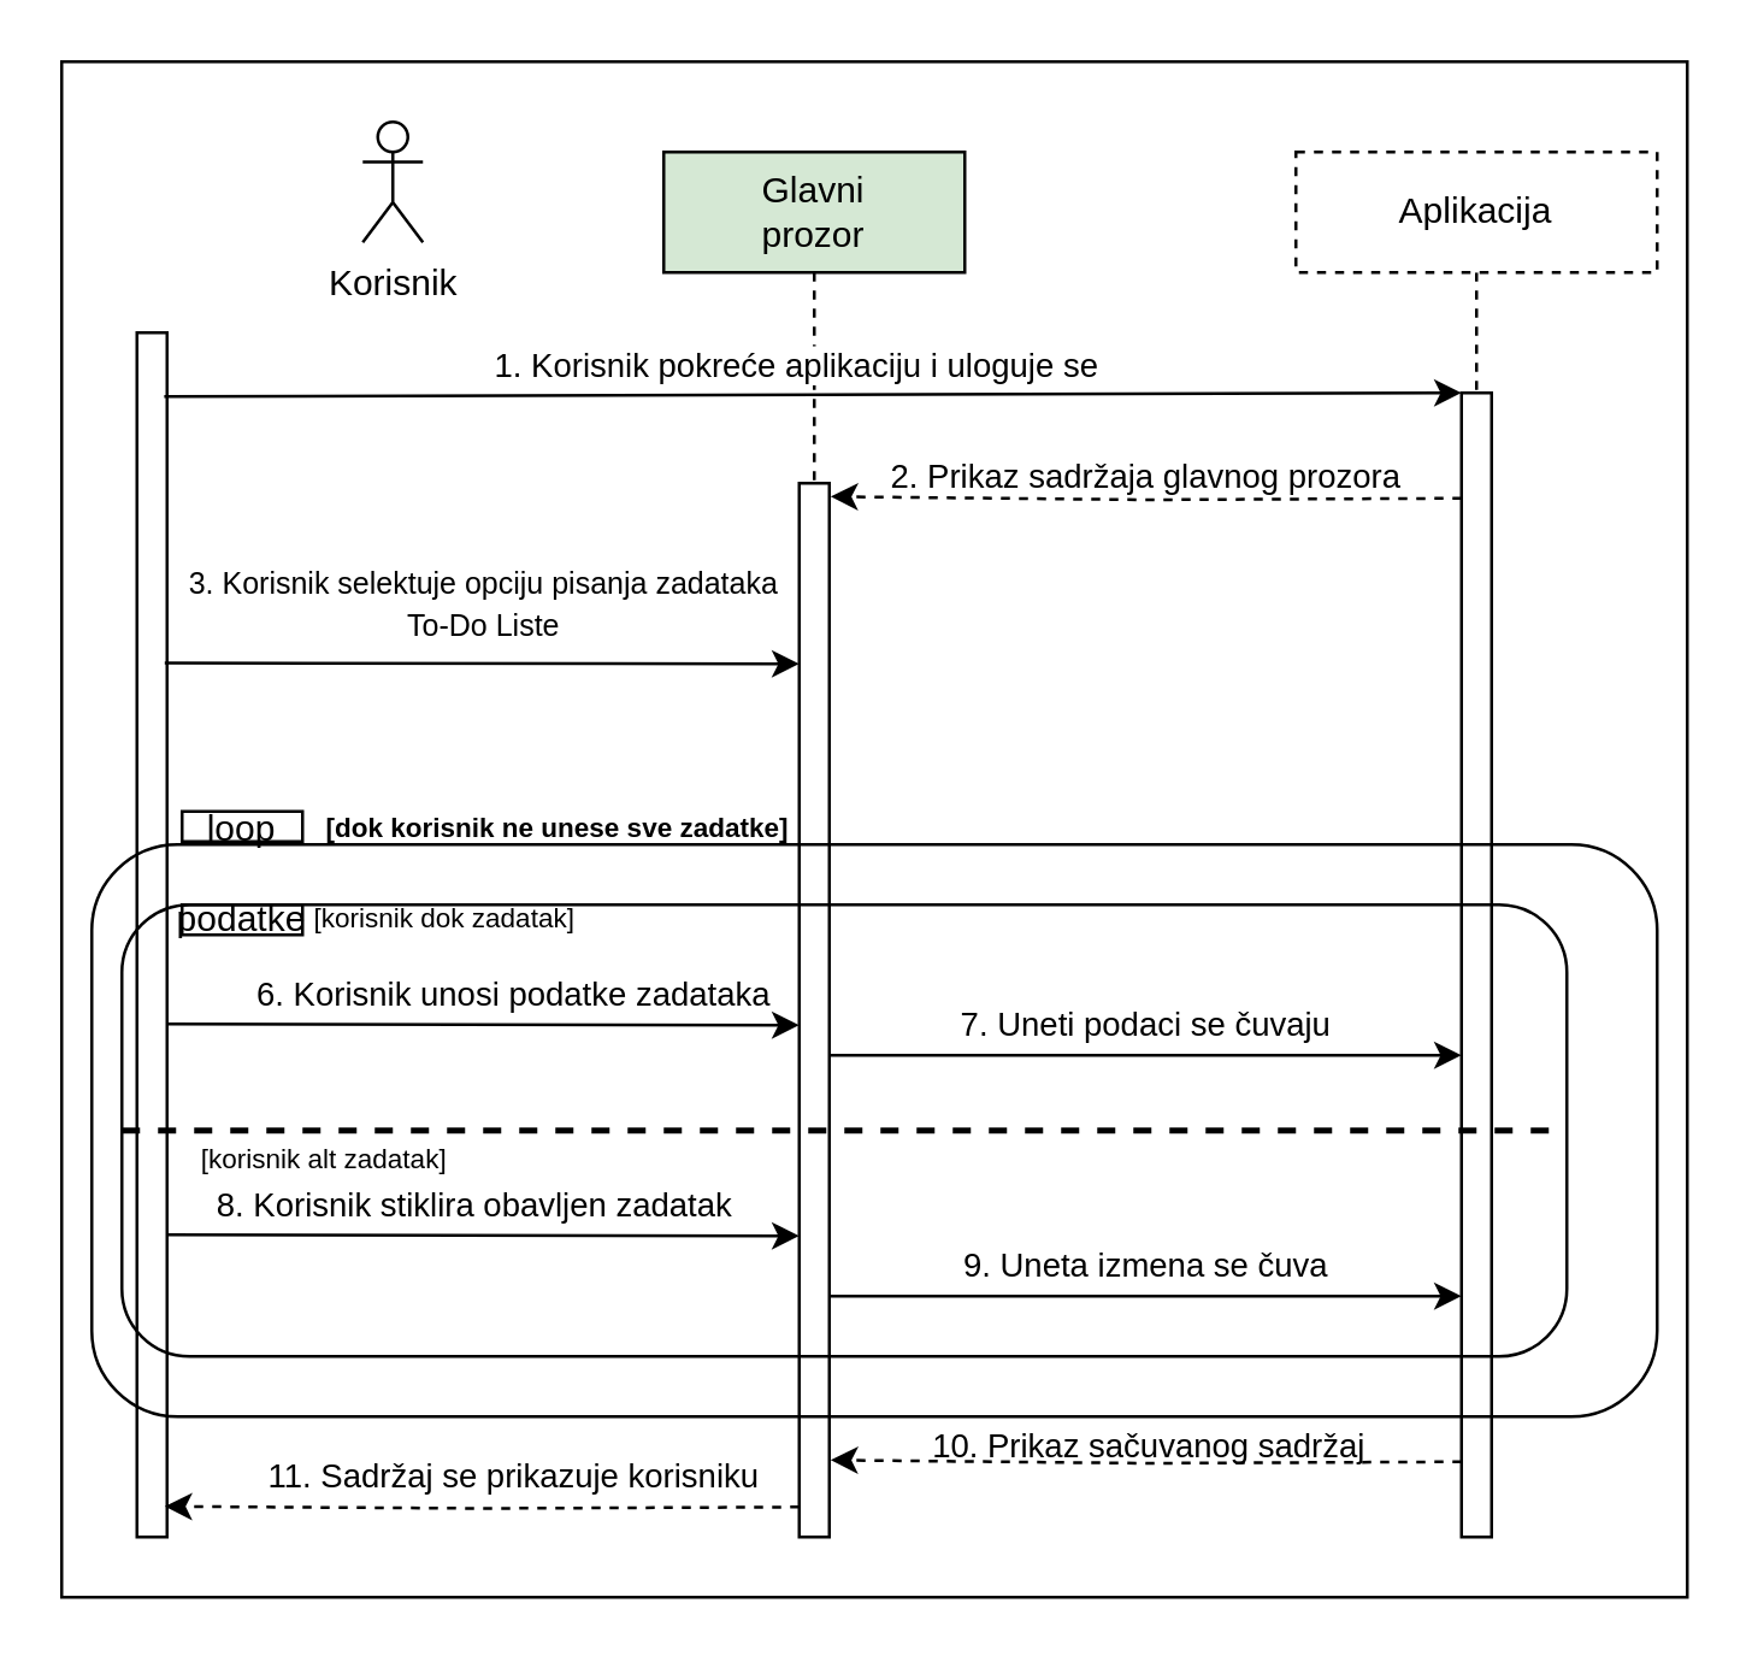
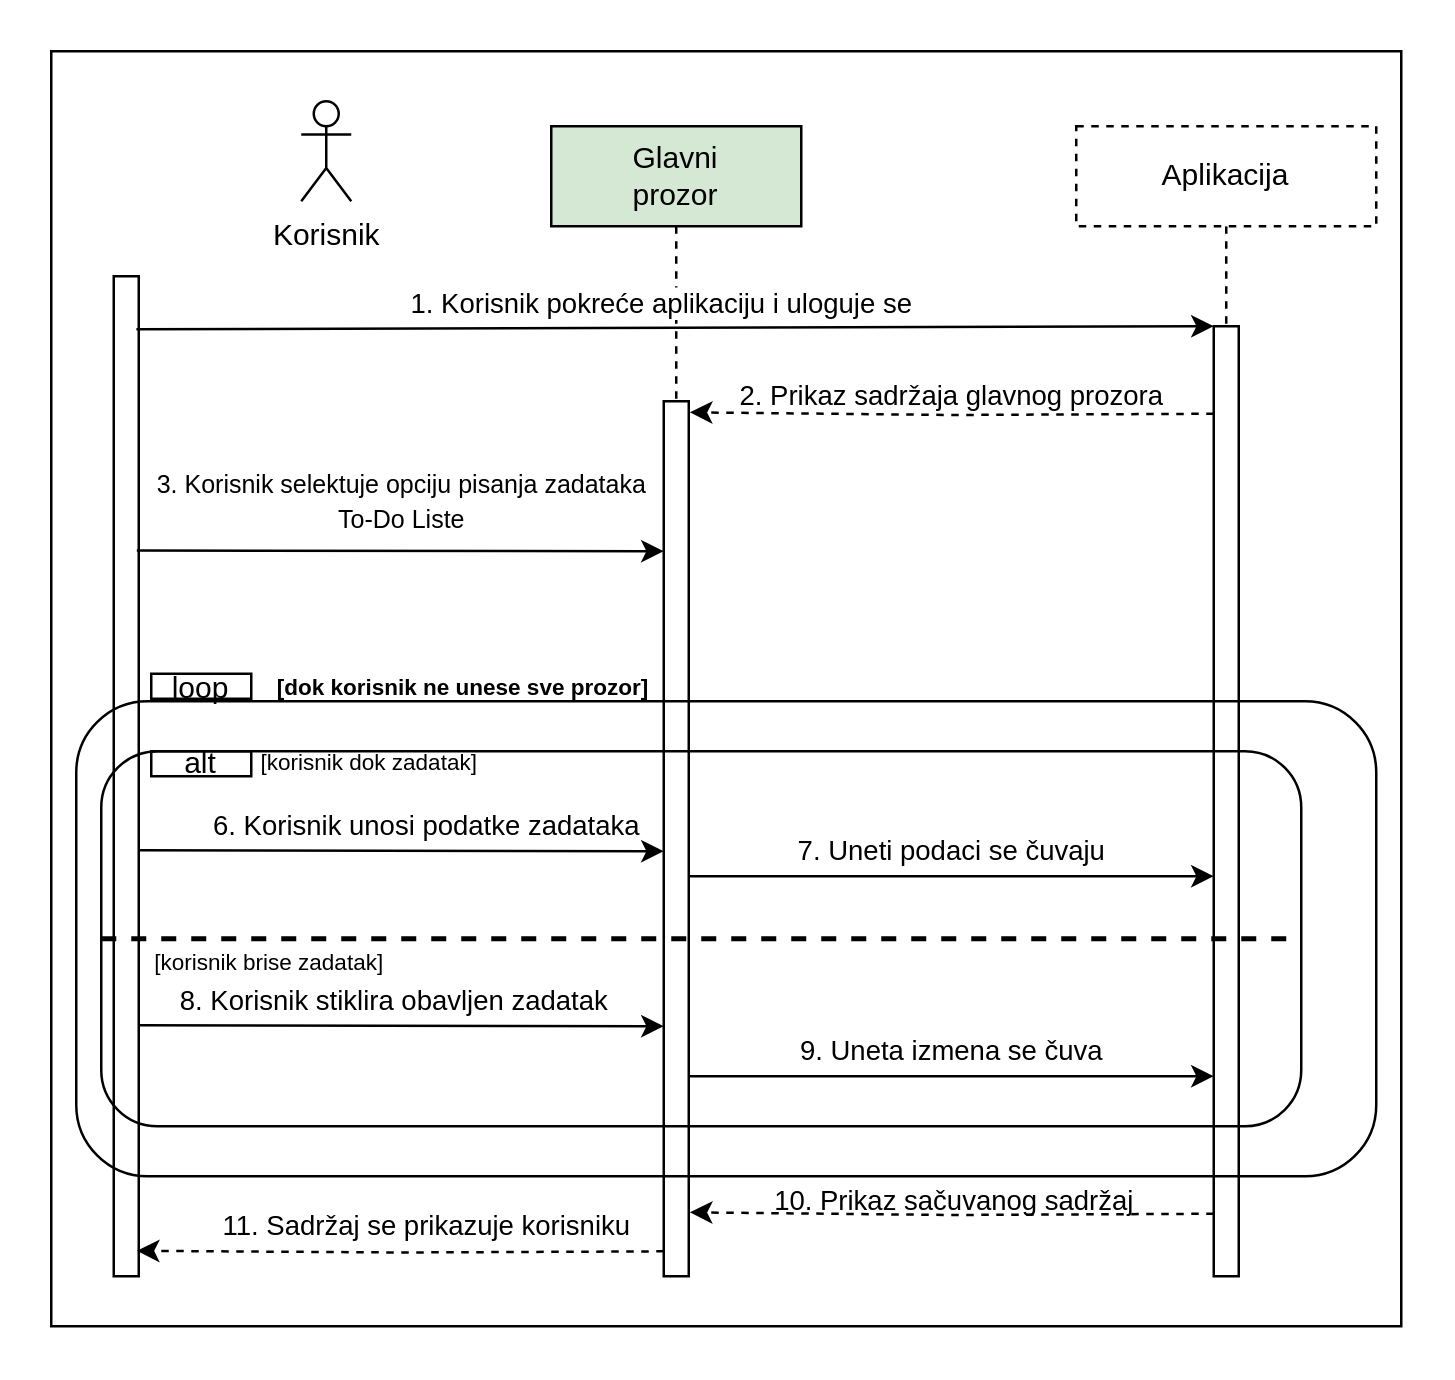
  <mxCell id="0" />
  <mxCell id="1" parent="0" />
  <mxCell id="2" value="" style="rounded=0;whiteSpace=wrap;html=1;fillColor=none;" parent="1" vertex="1"><mxGeometry x="20" y="20" width="540" height="510" as="geometry" /></mxCell>
  <mxCell id="3" value="" style="rounded=0;whiteSpace=wrap;html=1;" parent="1" vertex="1"><mxGeometry x="45" y="110" width="10" height="400" as="geometry" /></mxCell>
  <mxCell id="4" value="" style="rounded=0;whiteSpace=wrap;html=1;" parent="1" vertex="1"><mxGeometry x="265" y="160" width="10" height="350" as="geometry" /></mxCell>
  <mxCell id="5" value="" style="rounded=0;whiteSpace=wrap;html=1;" parent="1" vertex="1"><mxGeometry x="485" y="130" width="10" height="380" as="geometry" /></mxCell>
  <mxCell id="6" value="Korisnik&lt;br&gt;" style="shape=umlActor;verticalLabelPosition=bottom;verticalAlign=top;html=1;outlineConnect=0;" parent="1" vertex="1"><mxGeometry x="120" y="40" width="20" height="40" as="geometry" /></mxCell>
  <mxCell id="7" style="edgeStyle=orthogonalEdgeStyle;rounded=0;orthogonalLoop=1;jettySize=auto;html=1;endArrow=none;endFill=0;dashed=1;" parent="1" source="8" target="4" edge="1"><mxGeometry relative="1" as="geometry" /></mxCell>
  <mxCell id="8" value="Glavni&lt;br&gt;prozor" style="rounded=0;whiteSpace=wrap;html=1;fillColor=#d5e8d4;" parent="1" vertex="1"><mxGeometry x="220" y="50" width="100" height="40" as="geometry" /></mxCell>
  <mxCell id="9" style="edgeStyle=orthogonalEdgeStyle;rounded=0;orthogonalLoop=1;jettySize=auto;html=1;endArrow=none;endFill=0;dashed=1;" parent="1" source="10" target="5" edge="1"><mxGeometry relative="1" as="geometry" /></mxCell>
  <mxCell id="10" value="Aplikacija" style="rounded=0;whiteSpace=wrap;html=1;dashed=1;" parent="1" vertex="1"><mxGeometry x="430" y="50" width="120" height="40" as="geometry" /></mxCell>
  <mxCell id="11" value="1. Korisnik pokreće aplikaciju i uloguje se" style="endArrow=classic;html=1;rounded=0;entryX=0;entryY=0;entryDx=0;entryDy=0;exitX=0.906;exitY=0.053;exitDx=0;exitDy=0;exitPerimeter=0;" parent="1" source="3" target="5" edge="1"><mxGeometry x="-0.025" y="10" width="50" height="50" relative="1" as="geometry"><mxPoint x="60" y="130" as="sourcePoint" /><mxPoint x="480" y="130" as="targetPoint" /><mxPoint as="offset" /></mxGeometry></mxCell>
  <mxCell id="12" value="&lt;br&gt;&lt;span style=&quot;color: rgb(0, 0, 0); font-family: Helvetica; font-size: 11px; font-style: normal; font-variant-ligatures: normal; font-variant-caps: normal; font-weight: 400; letter-spacing: normal; orphans: 2; text-align: center; text-indent: 0px; text-transform: none; widows: 2; word-spacing: 0px; -webkit-text-stroke-width: 0px; text-decoration-thickness: initial; text-decoration-style: initial; text-decoration-color: initial; float: none; display: inline !important;&quot;&gt;2. Prikaz sadržaja glavnog prozora&lt;/span&gt;" style="edgeStyle=orthogonalEdgeStyle;rounded=0;orthogonalLoop=1;jettySize=auto;html=1;exitX=0;exitY=0.25;exitDx=0;exitDy=0;entryX=1.043;entryY=0.314;entryDx=0;entryDy=0;entryPerimeter=0;dashed=1;labelBackgroundColor=none;verticalAlign=middle;" parent="1" edge="1"><mxGeometry x="0.005" y="-14" relative="1" as="geometry"><mxPoint x="485" y="165" as="sourcePoint" /><mxPoint x="275.43" y="164.44" as="targetPoint" /><mxPoint as="offset" /></mxGeometry></mxCell>
  <mxCell id="13" value="7. Uneti podaci se čuvaju" style="edgeStyle=orthogonalEdgeStyle;rounded=0;orthogonalLoop=1;jettySize=auto;html=1;entryX=0;entryY=0.5;entryDx=0;entryDy=0;align=center;labelPosition=center;verticalLabelPosition=middle;verticalAlign=middle;spacing=2;" parent="1" edge="1"><mxGeometry y="10" relative="1" as="geometry"><mxPoint x="275" y="350" as="sourcePoint" /><mxPoint x="485" y="350" as="targetPoint" /><mxPoint as="offset" /></mxGeometry></mxCell>
  <mxCell id="14" value="&lt;span style=&quot;color: rgb(0, 0, 0); font-family: Helvetica; font-size: 11px; font-style: normal; font-variant-ligatures: normal; font-variant-caps: normal; font-weight: 400; letter-spacing: normal; orphans: 2; text-align: center; text-indent: 0px; text-transform: none; widows: 2; word-spacing: 0px; -webkit-text-stroke-width: 0px; text-decoration-thickness: initial; text-decoration-style: initial; text-decoration-color: initial; float: none; display: inline !important;&quot;&gt;10. Prikaz sačuvanog sadržaj&lt;/span&gt;" style="edgeStyle=orthogonalEdgeStyle;rounded=0;orthogonalLoop=1;jettySize=auto;html=1;exitX=0;exitY=0.25;exitDx=0;exitDy=0;entryX=1.043;entryY=0.314;entryDx=0;entryDy=0;entryPerimeter=0;dashed=1;labelBackgroundColor=none;verticalAlign=middle;" parent="1" edge="1"><mxGeometry x="-0.002" y="-5" relative="1" as="geometry"><mxPoint x="485" y="485" as="sourcePoint" /><mxPoint x="275.43" y="484.44" as="targetPoint" /><mxPoint as="offset" /></mxGeometry></mxCell>
  <mxCell id="15" value="11. Sadržaj se prikazuje korisniku" style="edgeStyle=orthogonalEdgeStyle;rounded=0;orthogonalLoop=1;jettySize=auto;html=1;entryX=0.922;entryY=0.789;entryDx=0;entryDy=0;entryPerimeter=0;dashed=1;verticalAlign=middle;" parent="1" edge="1"><mxGeometry x="-0.099" y="-10" relative="1" as="geometry"><mxPoint x="265" y="500.034" as="sourcePoint" /><mxPoint x="54.22" y="499.82" as="targetPoint" /><mxPoint as="offset" /></mxGeometry></mxCell>
  <mxCell id="16" value="loop" style="text;html=1;strokeColor=none;fillColor=none;align=center;verticalAlign=middle;whiteSpace=wrap;rounded=0;" parent="1" vertex="1"><mxGeometry x="65" y="270" width="30" height="10" as="geometry" /></mxCell>
  <mxCell id="17" value="" style="rounded=0;whiteSpace=wrap;html=1;fillColor=none;" parent="1" vertex="1"><mxGeometry x="60" y="269" width="40" height="10" as="geometry" /></mxCell>
  <mxCell id="18" value="&lt;font style=&quot;font-size: 10px;&quot;&gt;3. Korisnik selektuje opciju pisanja zadataka&lt;br&gt;To-Do Liste&lt;/font&gt;" style="endArrow=classic;html=1;rounded=0;entryX=0;entryY=0;entryDx=0;entryDy=0;exitX=0.922;exitY=0.236;exitDx=0;exitDy=0;exitPerimeter=0;" parent="1" edge="1"><mxGeometry x="0.006" y="20" width="50" height="50" relative="1" as="geometry"><mxPoint x="54.22" y="219.68" as="sourcePoint" /><mxPoint x="265" y="220" as="targetPoint" /><mxPoint as="offset" /></mxGeometry></mxCell>
- <mxCell id="19" value="[dok korisnik ne unese sve zadatke]" style="text;html=1;strokeColor=none;fillColor=none;align=center;verticalAlign=middle;whiteSpace=wrap;rounded=0;fontStyle=1;fontSize=9;" parent="1" vertex="1"><mxGeometry x="100" y="270" width="170" height="9" as="geometry" /></mxCell>
+ <mxCell id="19" value="[dok korisnik ne unese sve prozor]" style="text;html=1;strokeColor=none;fillColor=none;align=center;verticalAlign=middle;whiteSpace=wrap;rounded=0;fontStyle=1;fontSize=9;" parent="1" vertex="1"><mxGeometry x="100" y="270" width="170" height="9" as="geometry" /></mxCell>
  <mxCell id="20" value="" style="rounded=0;whiteSpace=wrap;html=1;fillColor=none;" parent="1" vertex="1"><mxGeometry x="60" y="300" width="40" height="10" as="geometry" /></mxCell>
  <mxCell id="21" value="8. Korisnik stiklira obavljen zadatak" style="endArrow=classic;html=1;rounded=0;entryX=0;entryY=0;entryDx=0;entryDy=0;exitX=1.011;exitY=0.42;exitDx=0;exitDy=0;exitPerimeter=0;" parent="1" edge="1"><mxGeometry x="-0.028" y="10" width="50" height="50" relative="1" as="geometry"><mxPoint x="55.11" y="409.6" as="sourcePoint" /><mxPoint x="265" y="410" as="targetPoint" /><mxPoint as="offset" /></mxGeometry></mxCell>
  <mxCell id="22" value="9. Uneta izmena se čuva" style="edgeStyle=orthogonalEdgeStyle;rounded=0;orthogonalLoop=1;jettySize=auto;html=1;entryX=0;entryY=0.5;entryDx=0;entryDy=0;align=center;labelPosition=center;verticalLabelPosition=middle;verticalAlign=middle;spacing=2;" parent="1" edge="1"><mxGeometry y="10" relative="1" as="geometry"><mxPoint x="275" y="430" as="sourcePoint" /><mxPoint x="485" y="430" as="targetPoint" /><mxPoint as="offset" /></mxGeometry></mxCell>
- <mxCell id="23" value="podatke" style="text;html=1;strokeColor=none;fillColor=none;align=center;verticalAlign=middle;whiteSpace=wrap;rounded=0;" vertex="1" parent="1"><mxGeometry x="50" y="290" width="60" height="30" as="geometry" /></mxCell>
+ <mxCell id="23" value="alt" style="text;html=1;strokeColor=none;fillColor=none;align=center;verticalAlign=middle;whiteSpace=wrap;rounded=0;" vertex="1" parent="1"><mxGeometry x="50" y="290" width="60" height="30" as="geometry" /></mxCell>
  <mxCell id="24" value="[korisnik dok zadatak]" style="text;html=1;strokeColor=none;fillColor=none;align=center;verticalAlign=middle;whiteSpace=wrap;rounded=0;fontSize=9;" vertex="1" parent="1"><mxGeometry x="95" y="300" width="105" height="10" as="geometry" /></mxCell>
  <mxCell id="25" value="6. Korisnik unosi podatke zadataka" style="endArrow=classic;html=1;rounded=0;entryX=0;entryY=0;entryDx=0;entryDy=0;exitX=1.011;exitY=0.42;exitDx=0;exitDy=0;exitPerimeter=0;" parent="1" edge="1"><mxGeometry x="0.095" y="10" width="50" height="50" relative="1" as="geometry"><mxPoint x="55.11" y="339.6" as="sourcePoint" /><mxPoint x="265" y="340" as="targetPoint" /><mxPoint as="offset" /></mxGeometry></mxCell>
  <mxCell id="26" value="" style="endArrow=none;dashed=1;html=1;rounded=0;exitX=0;exitY=0.5;exitDx=0;exitDy=0;entryX=1;entryY=0.5;entryDx=0;entryDy=0;strokeWidth=2;" edge="1" parent="1" source="28" target="28"><mxGeometry width="50" height="50" relative="1" as="geometry"><mxPoint x="300" y="450" as="sourcePoint" /><mxPoint x="350" y="400" as="targetPoint" /></mxGeometry></mxCell>
- <mxCell id="27" value="[korisnik alt zadatak]" style="text;html=1;strokeColor=none;fillColor=none;align=center;verticalAlign=middle;whiteSpace=wrap;rounded=0;fontSize=9;" vertex="1" parent="1"><mxGeometry x="55" y="380" width="105" height="10" as="geometry" /></mxCell>
+ <mxCell id="27" value="[korisnik brise zadatak]" style="text;html=1;strokeColor=none;fillColor=none;align=center;verticalAlign=middle;whiteSpace=wrap;rounded=0;fontSize=9;" vertex="1" parent="1"><mxGeometry x="55" y="380" width="105" height="10" as="geometry" /></mxCell>
  <mxCell id="28" value="" style="rounded=1;whiteSpace=wrap;html=1;fillColor=none;" parent="1" vertex="1"><mxGeometry x="40" y="300" width="480" height="150" as="geometry" /></mxCell>
  <mxCell id="29" value="" style="rounded=1;whiteSpace=wrap;html=1;align=center;labelPosition=center;verticalLabelPosition=middle;verticalAlign=middle;fillColor=none;" parent="1" vertex="1"><mxGeometry x="30" y="280" width="520" height="190" as="geometry" /></mxCell>
